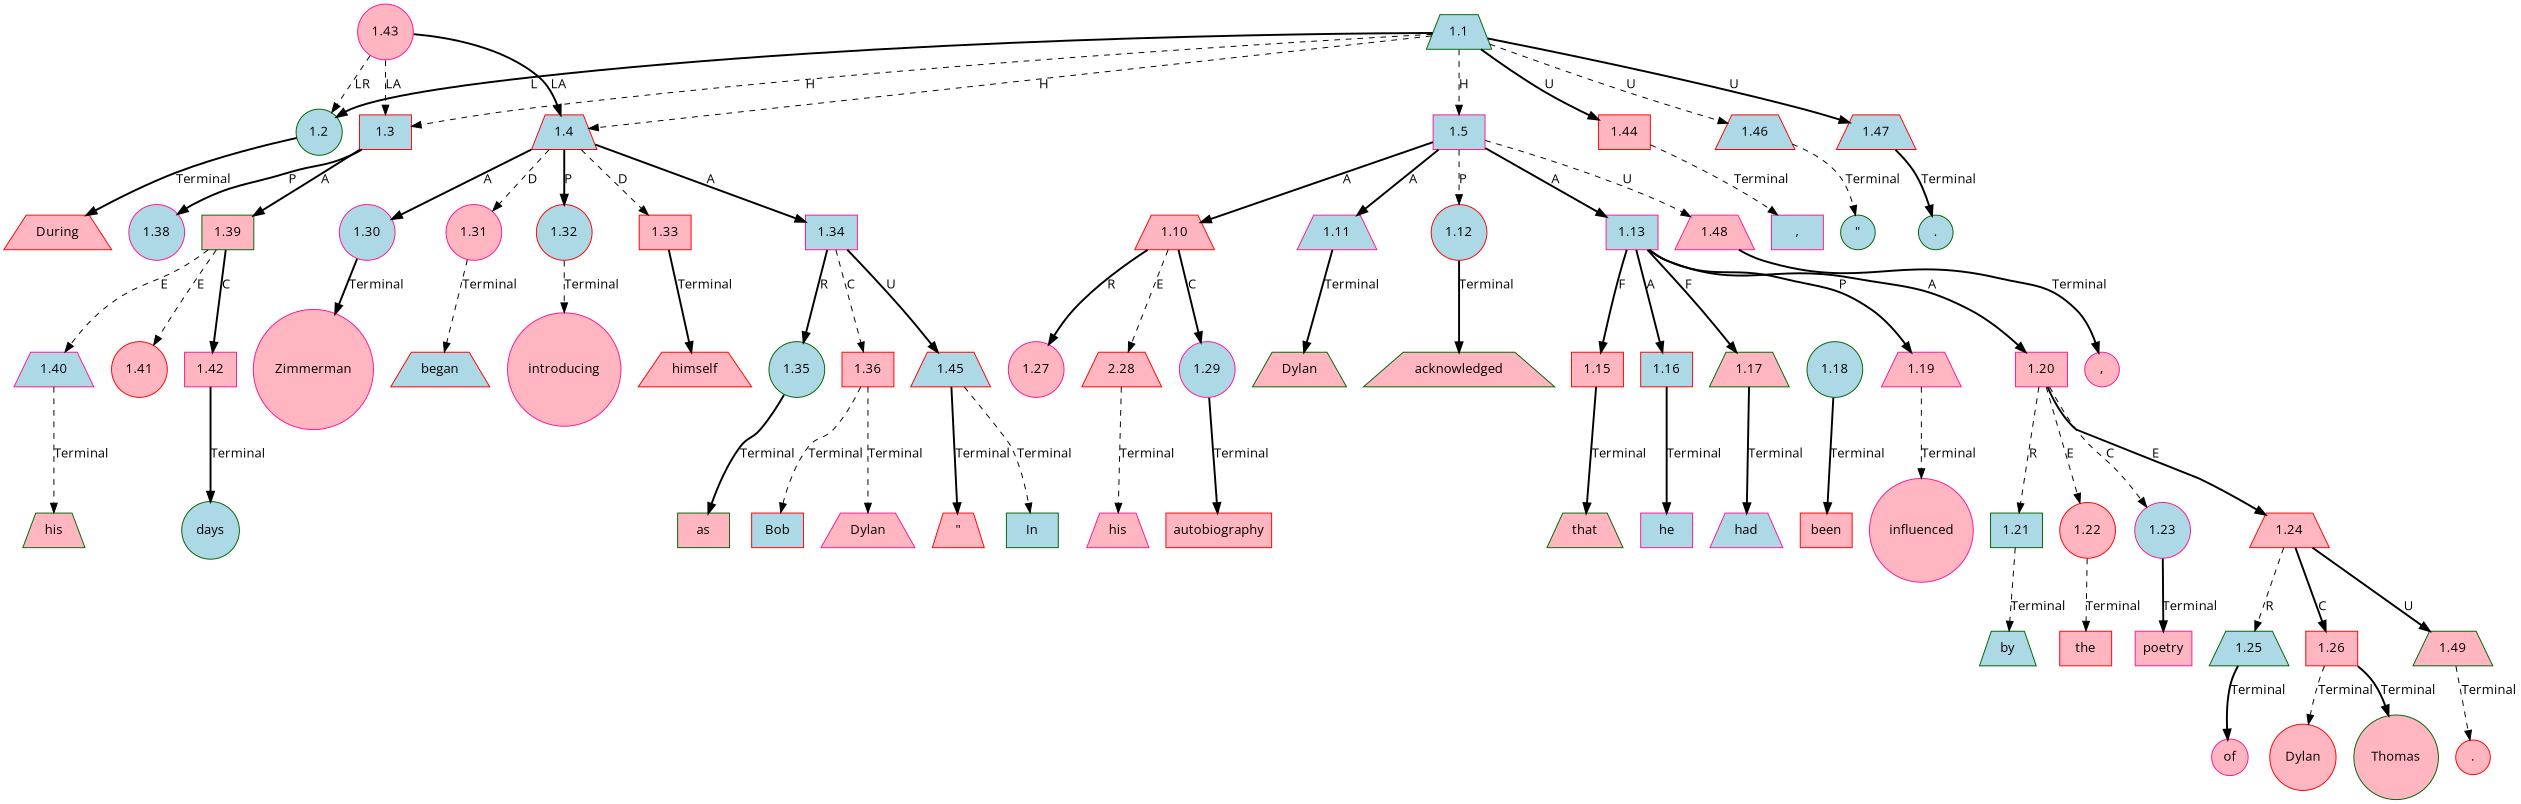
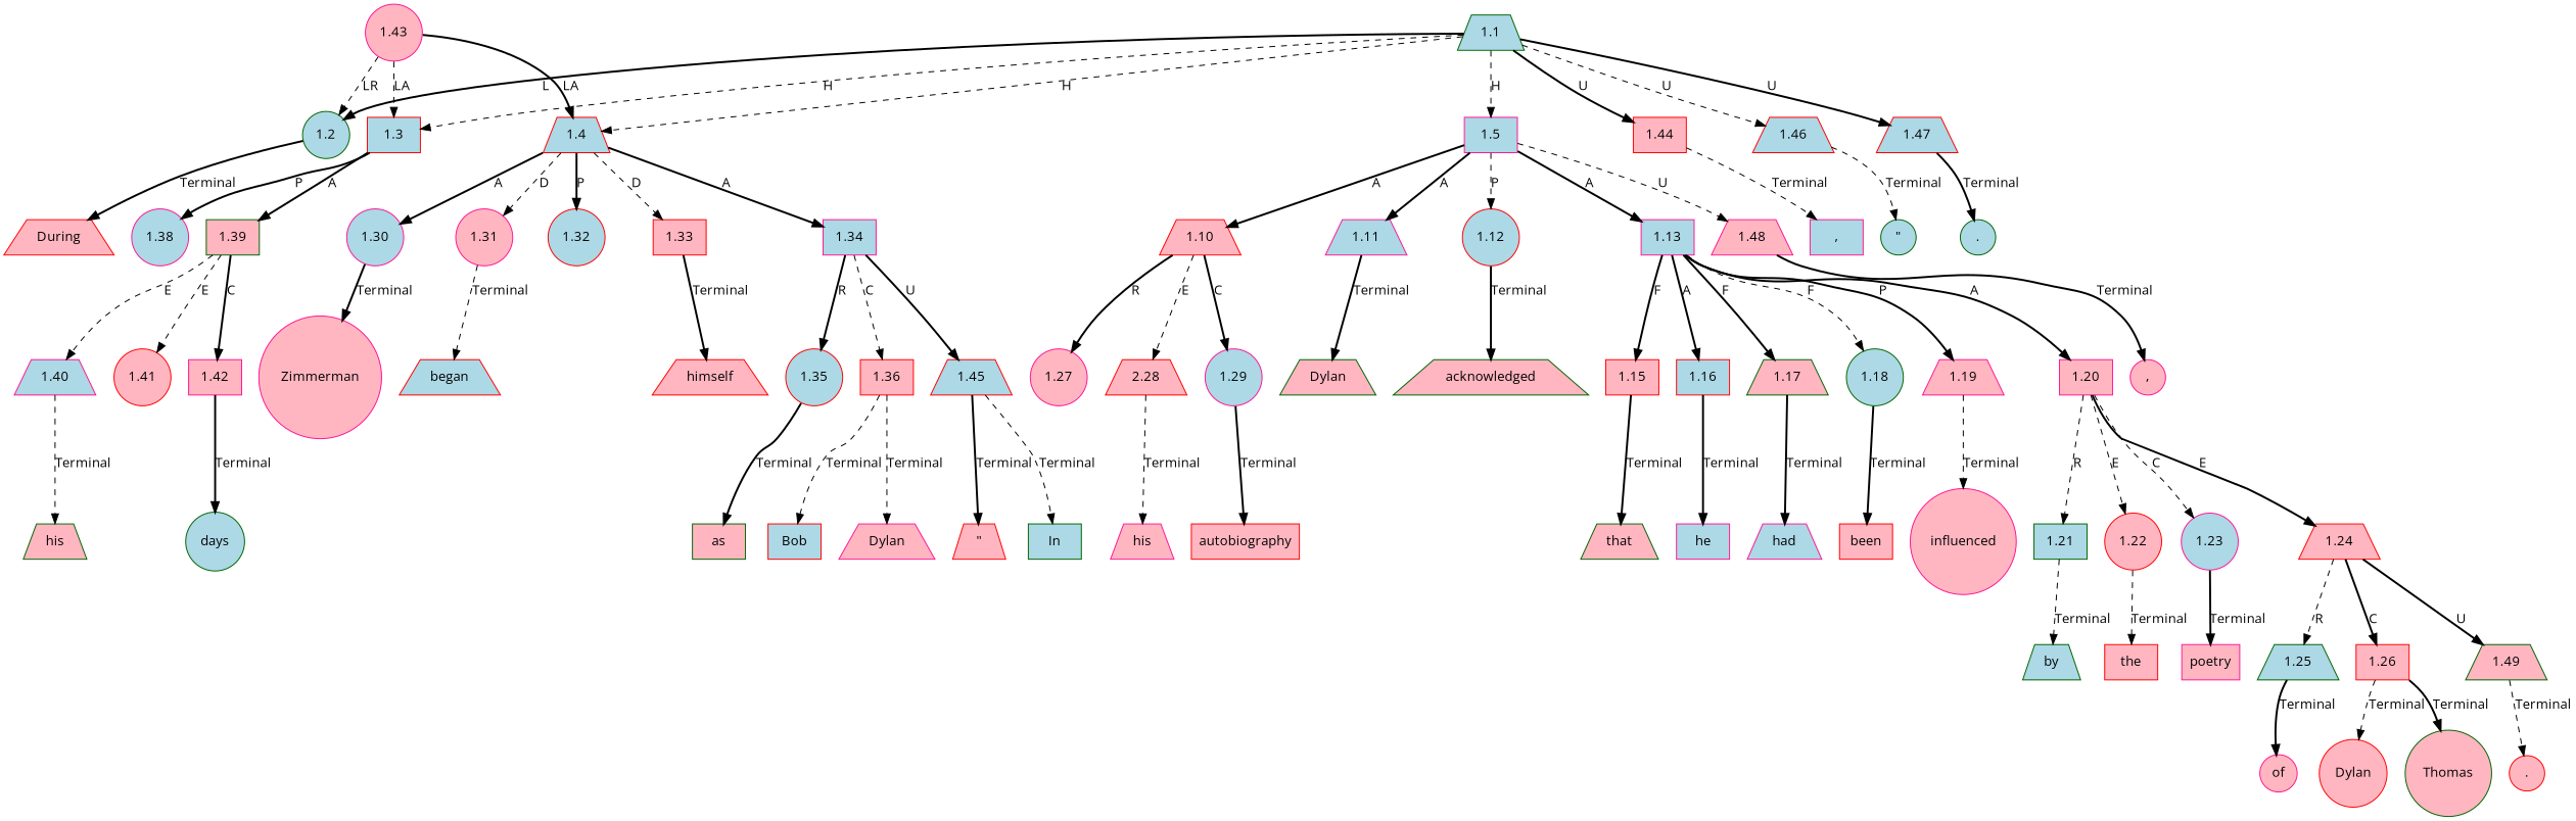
  digraph {
    fontname="Open Sans"
    node [color=red fillcolor=lightpink fontname="Open Sans" ordering=out shape=trapezium style=filled]
    edge [fontname="Open Sans" ordering=out style=bold]
    n1 [label=During]
    n2 [color=darkgreen label=as shape=box]
    n3 [label="\""]
    n4 [fillcolor=lightblue label=Bob shape=box]
    n5 [color=deeppink label=Dylan]
    n6 [color=darkgreen fillcolor=lightblue label="\"" shape=circle]
    n7 [color=darkgreen fillcolor=lightblue label="." shape=circle]
    n8 [color=darkgreen fillcolor=lightblue label=In shape=box]
    n9 [color=deeppink label=his]
    n10 [label=autobiography shape=box]
    n11 [color=deeppink label="," shape=circle]
    n12 [color=darkgreen label=his]
    n13 [color=darkgreen label=Dylan]
    n14 [color=darkgreen label=acknowledged]
    n15 [color=darkgreen label=that]
    n16 [color=deeppink fillcolor=lightblue label=he shape=box]
    n17 [color=deeppink fillcolor=lightblue label=had]
    n18 [label=been shape=box]
    n19 [color=deeppink label=influenced shape=circle]
    n20 [color=darkgreen fillcolor=lightblue label=by]
    n21 [label=the shape=box]
    n22 [color=deeppink label=poetry shape=box]
    n23 [color=deeppink label=of shape=circle]
    n24 [label=Dylan shape=circle]
    n25 [color=darkgreen label=Thomas shape=circle]
    n26 [label="." shape=circle]
    n27 [color=darkgreen fillcolor=lightblue label=days shape=circle]
    n28 [color=deeppink fillcolor=lightblue label="," shape=box]
    n29 [color=deeppink label=Zimmerman shape=circle]
    n30 [fillcolor=lightblue label=began]
-   n31 [color=deeppink label=introducing shape=circle]
    n32 [label=himself]
    n33 [color=darkgreen fillcolor=lightblue label=1.1]
    n34 [color=darkgreen fillcolor=lightblue label=1.2 shape=circle]
    n35 [fillcolor=lightblue label=1.3 shape=box]
    n36 [fillcolor=lightblue label=1.4]
    n37 [color=deeppink fillcolor=lightblue label=1.5 shape=box]
    n38 [label=1.44 shape=box]
    n39 [fillcolor=lightblue label=1.46]
    n40 [fillcolor=lightblue label=1.47]
    n41 [color=deeppink fillcolor=lightblue label=1.38 shape=circle]
    n42 [color=darkgreen label=1.39 shape=box]
    n43 [color=deeppink fillcolor=lightblue label=1.30 shape=circle]
    n44 [color=deeppink label=1.31 shape=circle]
    n45 [fillcolor=lightblue label=1.32 shape=circle]
    n46 [label=1.33 shape=box]
    n47 [color=deeppink fillcolor=lightblue label=1.34 shape=box]
    n48 [label=1.10]
    n49 [color=deeppink fillcolor=lightblue label=1.11]
    n50 [fillcolor=lightblue label=1.12 shape=circle]
    n51 [color=deeppink fillcolor=lightblue label=1.13 shape=box]
    n52 [color=deeppink label=1.48]
    n53 [color=deeppink fillcolor=lightblue label=1.40]
    n54 [label=1.41 shape=circle]
    n55 [color=deeppink label=1.42 shape=box]
-   n56 [color=darkgreen fillcolor=lightblue label=1.35 shape=circle]
+   n56 [fillcolor=lightblue label=1.35 shape=circle]
    n57 [label=1.36 shape=box]
    n58 [fillcolor=lightblue label=1.45]
    n59 [color=deeppink label=1.27 shape=circle]
    n60 [label=2.28]
    n61 [color=deeppink fillcolor=lightblue label=1.29 shape=circle]
    n62 [label=1.15 shape=box]
    n63 [fillcolor=lightblue label=1.16 shape=box]
    n64 [color=darkgreen label=1.17]
    n65 [color=darkgreen fillcolor=lightblue label=1.18 shape=circle]
    n66 [color=deeppink label=1.19]
    n67 [color=deeppink label=1.20 shape=box]
    n68 [color=darkgreen fillcolor=lightblue label=1.21 shape=box]
    n69 [label=1.22 shape=circle]
    n70 [color=deeppink fillcolor=lightblue label=1.23 shape=circle]
    n71 [label=1.24]
    n72 [color=darkgreen fillcolor=lightblue label=1.25]
    n73 [label=1.26 shape=box]
    n74 [color=darkgreen label=1.49]
    n75 [color=deeppink label=1.43 shape=circle]
    n33 -> n34 [label=L]
    n33 -> n35 [label=H style=dashed]
    n33 -> n36 [label=H style=dashed]
    n33 -> n37 [label=H style=dashed]
    n33 -> n38 [label=U]
    n33 -> n39 [label=U style=dashed]
    n33 -> n40 [label=U]
    n34 -> n1 [label=Terminal]
    n35 -> n41 [label=P]
    n35 -> n42 [label=A]
    n36 -> n43 [label=A]
    n36 -> n44 [label=D style=dashed]
    n36 -> n45 [label=P]
    n36 -> n46 [label=D style=dashed]
    n36 -> n47 [label=A]
    n37 -> n48 [label=A]
    n37 -> n49 [label=A]
    n37 -> n50 [label=P style=dashed]
    n37 -> n51 [label=A]
    n37 -> n52 [label=U style=dashed]
    n38 -> n28 [label=Terminal style=dashed]
    n39 -> n6 [label=Terminal style=dashed]
    n40 -> n7 [label=Terminal]
    n42 -> n53 [label=E style=dashed]
    n42 -> n54 [label=E style=dashed]
    n42 -> n55 [label=C]
    n43 -> n29 [label=Terminal]
    n44 -> n30 [label=Terminal style=dashed]
-   n45 -> n31 [label=Terminal style=dashed]
    n46 -> n32 [label=Terminal]
    n47 -> n56 [label=R]
    n47 -> n57 [label=C style=dashed]
    n47 -> n58 [label=U]
    n48 -> n59 [label=R]
    n48 -> n60 [label=E style=dashed]
    n48 -> n61 [label=C]
    n49 -> n13 [label=Terminal]
    n50 -> n14 [label=Terminal]
    n51 -> n62 [label=F]
    n51 -> n63 [label=A]
    n51 -> n64 [label=F]
+   n51 -> n65 [label=F style=dashed]
    n51 -> n66 [label=P]
    n51 -> n67 [label=A]
    n52 -> n11 [label=Terminal]
    n53 -> n12 [label=Terminal style=dashed]
    n55 -> n27 [label=Terminal]
    n56 -> n2 [label=Terminal]
    n57 -> n4 [label=Terminal style=dashed]
    n57 -> n5 [label=Terminal style=dashed]
    n58 -> n3 [label=Terminal]
    n58 -> n8 [label=Terminal style=dashed]
    n60 -> n9 [label=Terminal style=dashed]
    n61 -> n10 [label=Terminal]
    n62 -> n15 [label=Terminal]
    n63 -> n16 [label=Terminal]
    n64 -> n17 [label=Terminal]
    n65 -> n18 [label=Terminal]
    n66 -> n19 [label=Terminal style=dashed]
    n67 -> n68 [label=R style=dashed]
    n67 -> n69 [label=E style=dashed]
    n67 -> n70 [label=C style=dashed]
    n67 -> n71 [label=E]
    n68 -> n20 [label=Terminal style=dashed]
    n69 -> n21 [label=Terminal style=dashed]
    n70 -> n22 [label=Terminal]
    n71 -> n72 [label=R style=dashed]
    n71 -> n73 [label=C]
    n71 -> n74 [label=U]
    n72 -> n23 [label=Terminal]
    n73 -> n24 [label=Terminal style=dashed]
    n73 -> n25 [label=Terminal]
    n74 -> n26 [label=Terminal style=dashed]
    n75 -> n34 [label=LR style=dashed]
    n75 -> n35 [label=LA style=dashed]
    n75 -> n36 [label=LA]
  }
